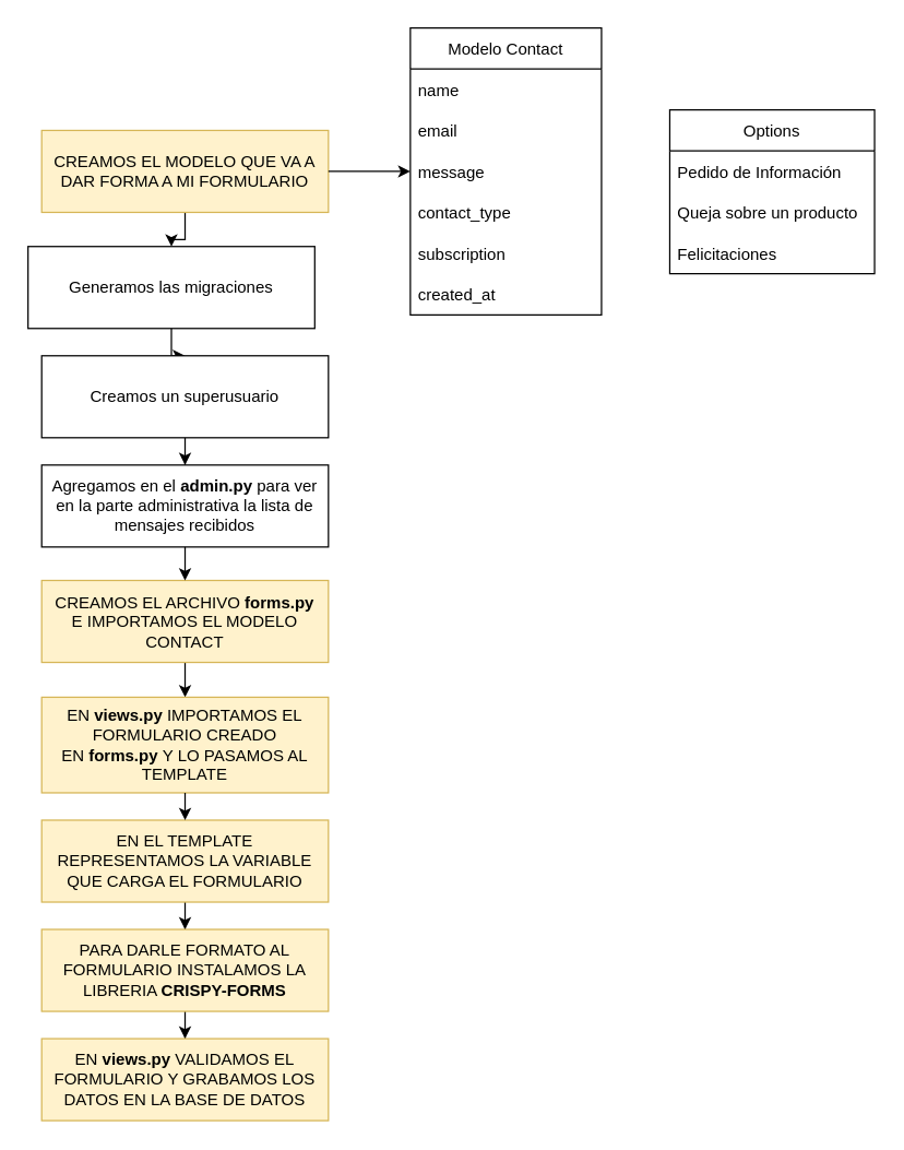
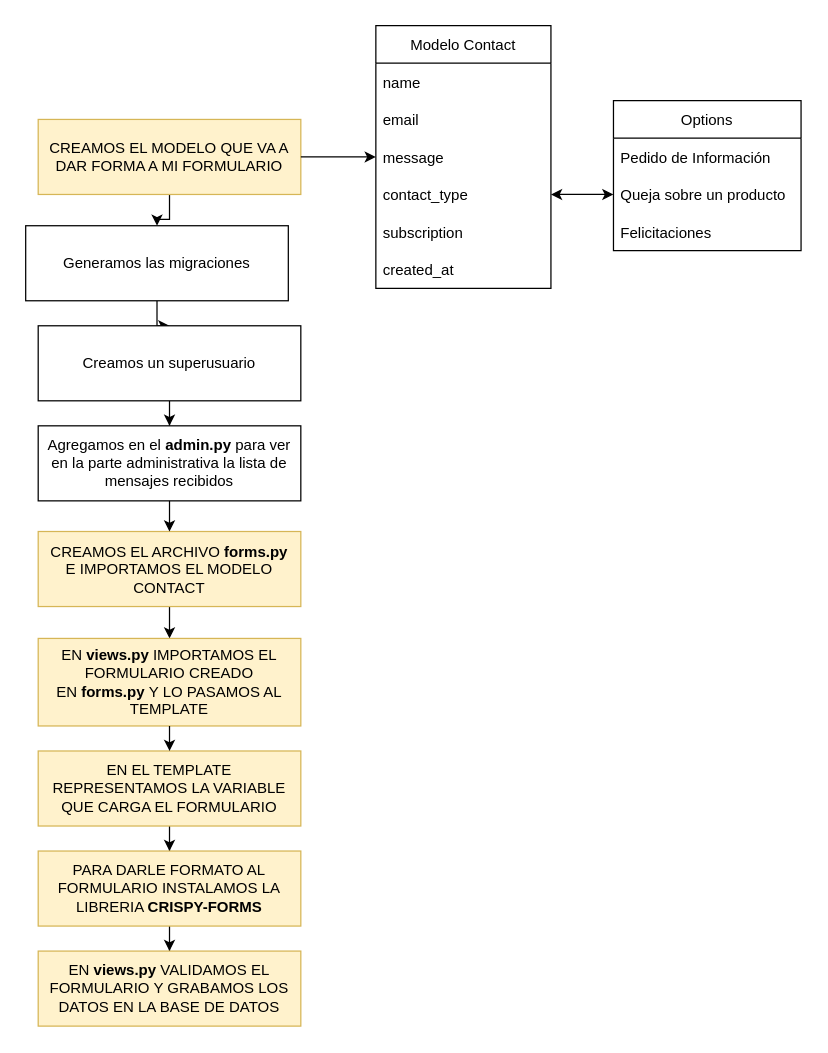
  <mxCell id="0" />
  <mxCell id="1" parent="0" />
  <mxCell id="2" value="" style="edgeStyle=orthogonalEdgeStyle;rounded=0;orthogonalLoop=1;jettySize=auto;html=1;" edge="1" parent="1" source="3" target="18"><mxGeometry relative="1" as="geometry" /></mxCell>
  <mxCell id="3" value="CREAMOS EL MODELO QUE VA A DAR FORMA A MI FORMULARIO" style="rounded=0;whiteSpace=wrap;html=1;fillColor=#fff2cc;strokeColor=#d6b656;" vertex="1" parent="1"><mxGeometry x="30" y="95" width="210" height="60" as="geometry" /></mxCell>
  <mxCell id="4" value="Modelo Contact" style="swimlane;fontStyle=0;childLayout=stackLayout;horizontal=1;startSize=30;horizontalStack=0;resizeParent=1;resizeParentMax=0;resizeLast=0;collapsible=1;marginBottom=0;" vertex="1" parent="1"><mxGeometry x="300" y="20" width="140" height="210" as="geometry" /></mxCell>
  <mxCell id="5" value="name" style="text;strokeColor=none;fillColor=none;align=left;verticalAlign=middle;spacingLeft=4;spacingRight=4;overflow=hidden;points=[[0,0.5],[1,0.5]];portConstraint=eastwest;rotatable=0;" vertex="1" parent="4"><mxGeometry y="30" width="140" height="30" as="geometry" /></mxCell>
  <mxCell id="6" value="email" style="text;strokeColor=none;fillColor=none;align=left;verticalAlign=middle;spacingLeft=4;spacingRight=4;overflow=hidden;points=[[0,0.5],[1,0.5]];portConstraint=eastwest;rotatable=0;" vertex="1" parent="4"><mxGeometry y="60" width="140" height="30" as="geometry" /></mxCell>
  <mxCell id="7" value="message" style="text;strokeColor=none;fillColor=none;align=left;verticalAlign=middle;spacingLeft=4;spacingRight=4;overflow=hidden;points=[[0,0.5],[1,0.5]];portConstraint=eastwest;rotatable=0;" vertex="1" parent="4"><mxGeometry y="90" width="140" height="30" as="geometry" /></mxCell>
  <mxCell id="8" value="contact_type" style="text;strokeColor=none;fillColor=none;align=left;verticalAlign=middle;spacingLeft=4;spacingRight=4;overflow=hidden;points=[[0,0.5],[1,0.5]];portConstraint=eastwest;rotatable=0;" vertex="1" parent="4"><mxGeometry y="120" width="140" height="30" as="geometry" /></mxCell>
  <mxCell id="9" value="subscription" style="text;strokeColor=none;fillColor=none;align=left;verticalAlign=middle;spacingLeft=4;spacingRight=4;overflow=hidden;points=[[0,0.5],[1,0.5]];portConstraint=eastwest;rotatable=0;" vertex="1" parent="4"><mxGeometry y="150" width="140" height="30" as="geometry" /></mxCell>
  <mxCell id="10" value="created_at" style="text;strokeColor=none;fillColor=none;align=left;verticalAlign=middle;spacingLeft=4;spacingRight=4;overflow=hidden;points=[[0,0.5],[1,0.5]];portConstraint=eastwest;rotatable=0;" vertex="1" parent="4"><mxGeometry y="180" width="140" height="30" as="geometry" /></mxCell>
  <mxCell id="11" value="Options" style="swimlane;fontStyle=0;childLayout=stackLayout;horizontal=1;startSize=30;horizontalStack=0;resizeParent=1;resizeParentMax=0;resizeLast=0;collapsible=1;marginBottom=0;" vertex="1" parent="1"><mxGeometry x="490" y="80" width="150" height="120" as="geometry" /></mxCell>
  <mxCell id="12" value="Pedido de Información" style="text;strokeColor=none;fillColor=none;align=left;verticalAlign=middle;spacingLeft=4;spacingRight=4;overflow=hidden;points=[[0,0.5],[1,0.5]];portConstraint=eastwest;rotatable=0;" vertex="1" parent="11"><mxGeometry y="30" width="150" height="30" as="geometry" /></mxCell>
  <mxCell id="13" value="Queja sobre un producto" style="text;strokeColor=none;fillColor=none;align=left;verticalAlign=middle;spacingLeft=4;spacingRight=4;overflow=hidden;points=[[0,0.5],[1,0.5]];portConstraint=eastwest;rotatable=0;" vertex="1" parent="11"><mxGeometry y="60" width="150" height="30" as="geometry" /></mxCell>
  <mxCell id="14" value="Felicitaciones" style="text;strokeColor=none;fillColor=none;align=left;verticalAlign=middle;spacingLeft=4;spacingRight=4;overflow=hidden;points=[[0,0.5],[1,0.5]];portConstraint=eastwest;rotatable=0;" vertex="1" parent="11"><mxGeometry y="90" width="150" height="30" as="geometry" /></mxCell>
+ <mxCell id="15" value="" style="endArrow=classic;startArrow=classic;html=1;rounded=0;entryX=0;entryY=0.5;entryDx=0;entryDy=0;exitX=1;exitY=0.5;exitDx=0;exitDy=0;" edge="1" parent="1" source="8" target="13"><mxGeometry width="50" height="50" relative="1" as="geometry"><mxPoint x="380" y="370" as="sourcePoint" /><mxPoint x="430" y="320" as="targetPoint" /></mxGeometry></mxCell>
  <mxCell id="16" value="" style="endArrow=classic;html=1;rounded=0;exitX=1;exitY=0.5;exitDx=0;exitDy=0;entryX=0;entryY=0.5;entryDx=0;entryDy=0;" edge="1" parent="1" source="3" target="7"><mxGeometry width="50" height="50" relative="1" as="geometry"><mxPoint x="380" y="370" as="sourcePoint" /><mxPoint x="430" y="320" as="targetPoint" /></mxGeometry></mxCell>
  <mxCell id="17" value="" style="edgeStyle=orthogonalEdgeStyle;rounded=0;orthogonalLoop=1;jettySize=auto;html=1;" edge="1" parent="1" source="18" target="20"><mxGeometry relative="1" as="geometry" /></mxCell>
  <mxCell id="18" value="Generamos las migraciones" style="rounded=0;whiteSpace=wrap;html=1;" vertex="1" parent="1"><mxGeometry x="20" y="180" width="210" height="60" as="geometry" /></mxCell>
  <mxCell id="19" value="" style="edgeStyle=orthogonalEdgeStyle;rounded=0;orthogonalLoop=1;jettySize=auto;html=1;" edge="1" parent="1" source="20" target="21"><mxGeometry relative="1" as="geometry" /></mxCell>
  <mxCell id="20" value="Creamos un superusuario" style="rounded=0;whiteSpace=wrap;html=1;" vertex="1" parent="1"><mxGeometry x="30" y="260" width="210" height="60" as="geometry" /></mxCell>
  <mxCell id="21" value="Agregamos en el &lt;b&gt;admin.py&lt;/b&gt; para ver en la parte administrativa la lista de mensajes recibidos" style="rounded=0;whiteSpace=wrap;html=1;" vertex="1" parent="1"><mxGeometry x="30" y="340" width="210" height="60" as="geometry" /></mxCell>
  <mxCell id="22" value="" style="edgeStyle=orthogonalEdgeStyle;rounded=0;orthogonalLoop=1;jettySize=auto;html=1;fontSize=20;" edge="1" parent="1" source="23" target="25"><mxGeometry relative="1" as="geometry" /></mxCell>
  <mxCell id="23" value="CREAMOS EL ARCHIVO &lt;b&gt;forms.py&lt;/b&gt;&lt;br&gt;E IMPORTAMOS EL MODELO CONTACT" style="rounded=0;whiteSpace=wrap;html=1;fillColor=#fff2cc;strokeColor=#d6b656;" vertex="1" parent="1"><mxGeometry x="30" y="424.5" width="210" height="60" as="geometry" /></mxCell>
  <mxCell id="24" value="" style="endArrow=classic;html=1;rounded=0;exitX=0.5;exitY=1;exitDx=0;exitDy=0;entryX=0.5;entryY=0;entryDx=0;entryDy=0;" edge="1" parent="1" source="21" target="23"><mxGeometry width="50" height="50" relative="1" as="geometry"><mxPoint x="380" y="570" as="sourcePoint" /><mxPoint x="430" y="520" as="targetPoint" /></mxGeometry></mxCell>
  <mxCell id="25" value="EN&amp;nbsp;&lt;b&gt;views.py&lt;/b&gt;&amp;nbsp;IMPORTAMOS EL FORMULARIO CREADO EN&amp;nbsp;&lt;b&gt;forms.py&lt;/b&gt;&amp;nbsp;Y LO PASAMOS AL TEMPLATE" style="rounded=0;whiteSpace=wrap;html=1;fillColor=#fff2cc;strokeColor=#d6b656;" vertex="1" parent="1"><mxGeometry x="30" y="510" width="210" height="70" as="geometry" /></mxCell>
  <mxCell id="26" value="" style="edgeStyle=orthogonalEdgeStyle;rounded=0;orthogonalLoop=1;jettySize=auto;html=1;fontSize=20;" edge="1" parent="1" source="27" target="29"><mxGeometry relative="1" as="geometry" /></mxCell>
  <mxCell id="27" value="EN EL TEMPLATE REPRESENTAMOS LA VARIABLE QUE CARGA EL FORMULARIO" style="rounded=0;whiteSpace=wrap;html=1;fillColor=#fff2cc;strokeColor=#d6b656;" vertex="1" parent="1"><mxGeometry x="30" y="600" width="210" height="60" as="geometry" /></mxCell>
  <mxCell id="28" value="" style="edgeStyle=orthogonalEdgeStyle;rounded=0;orthogonalLoop=1;jettySize=auto;html=1;fontSize=20;" edge="1" parent="1" source="29" target="31"><mxGeometry relative="1" as="geometry" /></mxCell>
  <mxCell id="29" value="PARA DARLE FORMATO AL FORMULARIO INSTALAMOS LA LIBRERIA &lt;b&gt;CRISPY-FORMS&lt;/b&gt;" style="rounded=0;whiteSpace=wrap;html=1;fillColor=#fff2cc;strokeColor=#d6b656;" vertex="1" parent="1"><mxGeometry x="30" y="680" width="210" height="60" as="geometry" /></mxCell>
  <mxCell id="30" value="" style="endArrow=classic;html=1;rounded=0;fontSize=20;exitX=0.5;exitY=1;exitDx=0;exitDy=0;entryX=0.5;entryY=0;entryDx=0;entryDy=0;" edge="1" parent="1" source="25" target="27"><mxGeometry width="50" height="50" relative="1" as="geometry"><mxPoint x="360" y="610" as="sourcePoint" /><mxPoint x="410" y="560" as="targetPoint" /></mxGeometry></mxCell>
  <mxCell id="31" value="EN&amp;nbsp;&lt;b&gt;views.py&lt;/b&gt;&amp;nbsp;VALIDAMOS EL FORMULARIO Y GRABAMOS LOS DATOS EN LA BASE DE DATOS" style="rounded=0;whiteSpace=wrap;html=1;fillColor=#fff2cc;strokeColor=#d6b656;" vertex="1" parent="1"><mxGeometry x="30" y="760" width="210" height="60" as="geometry" /></mxCell>
